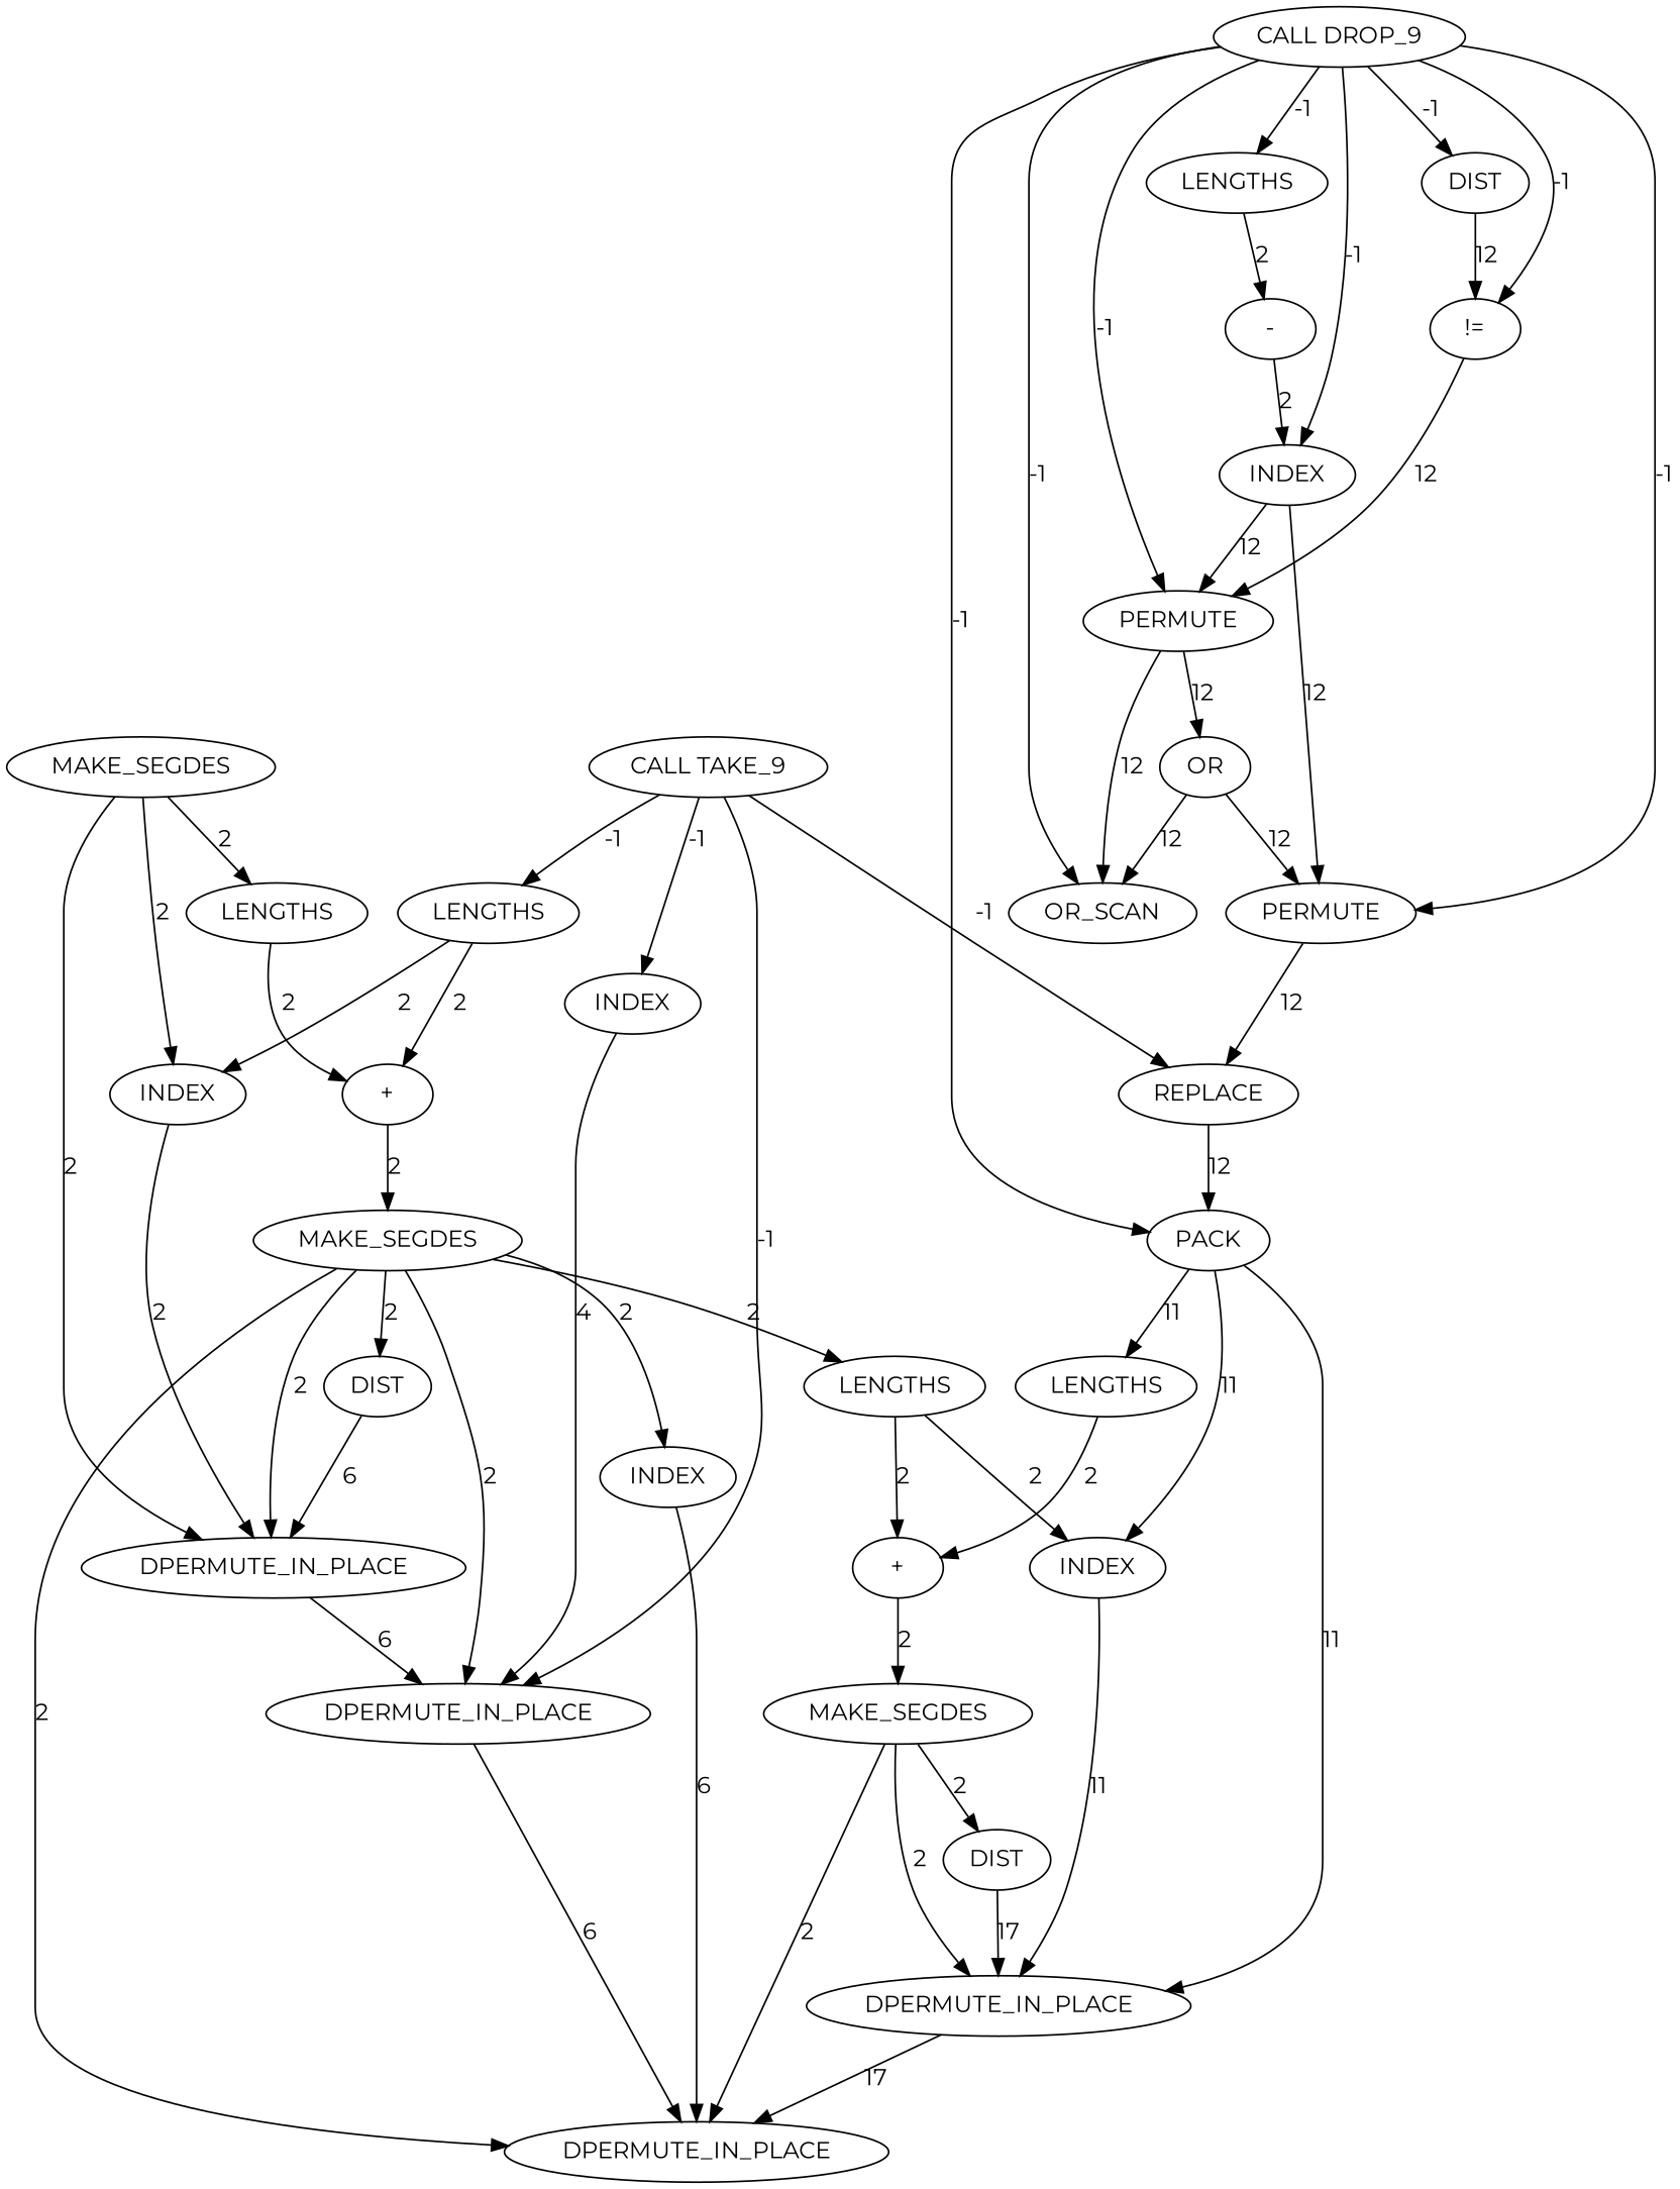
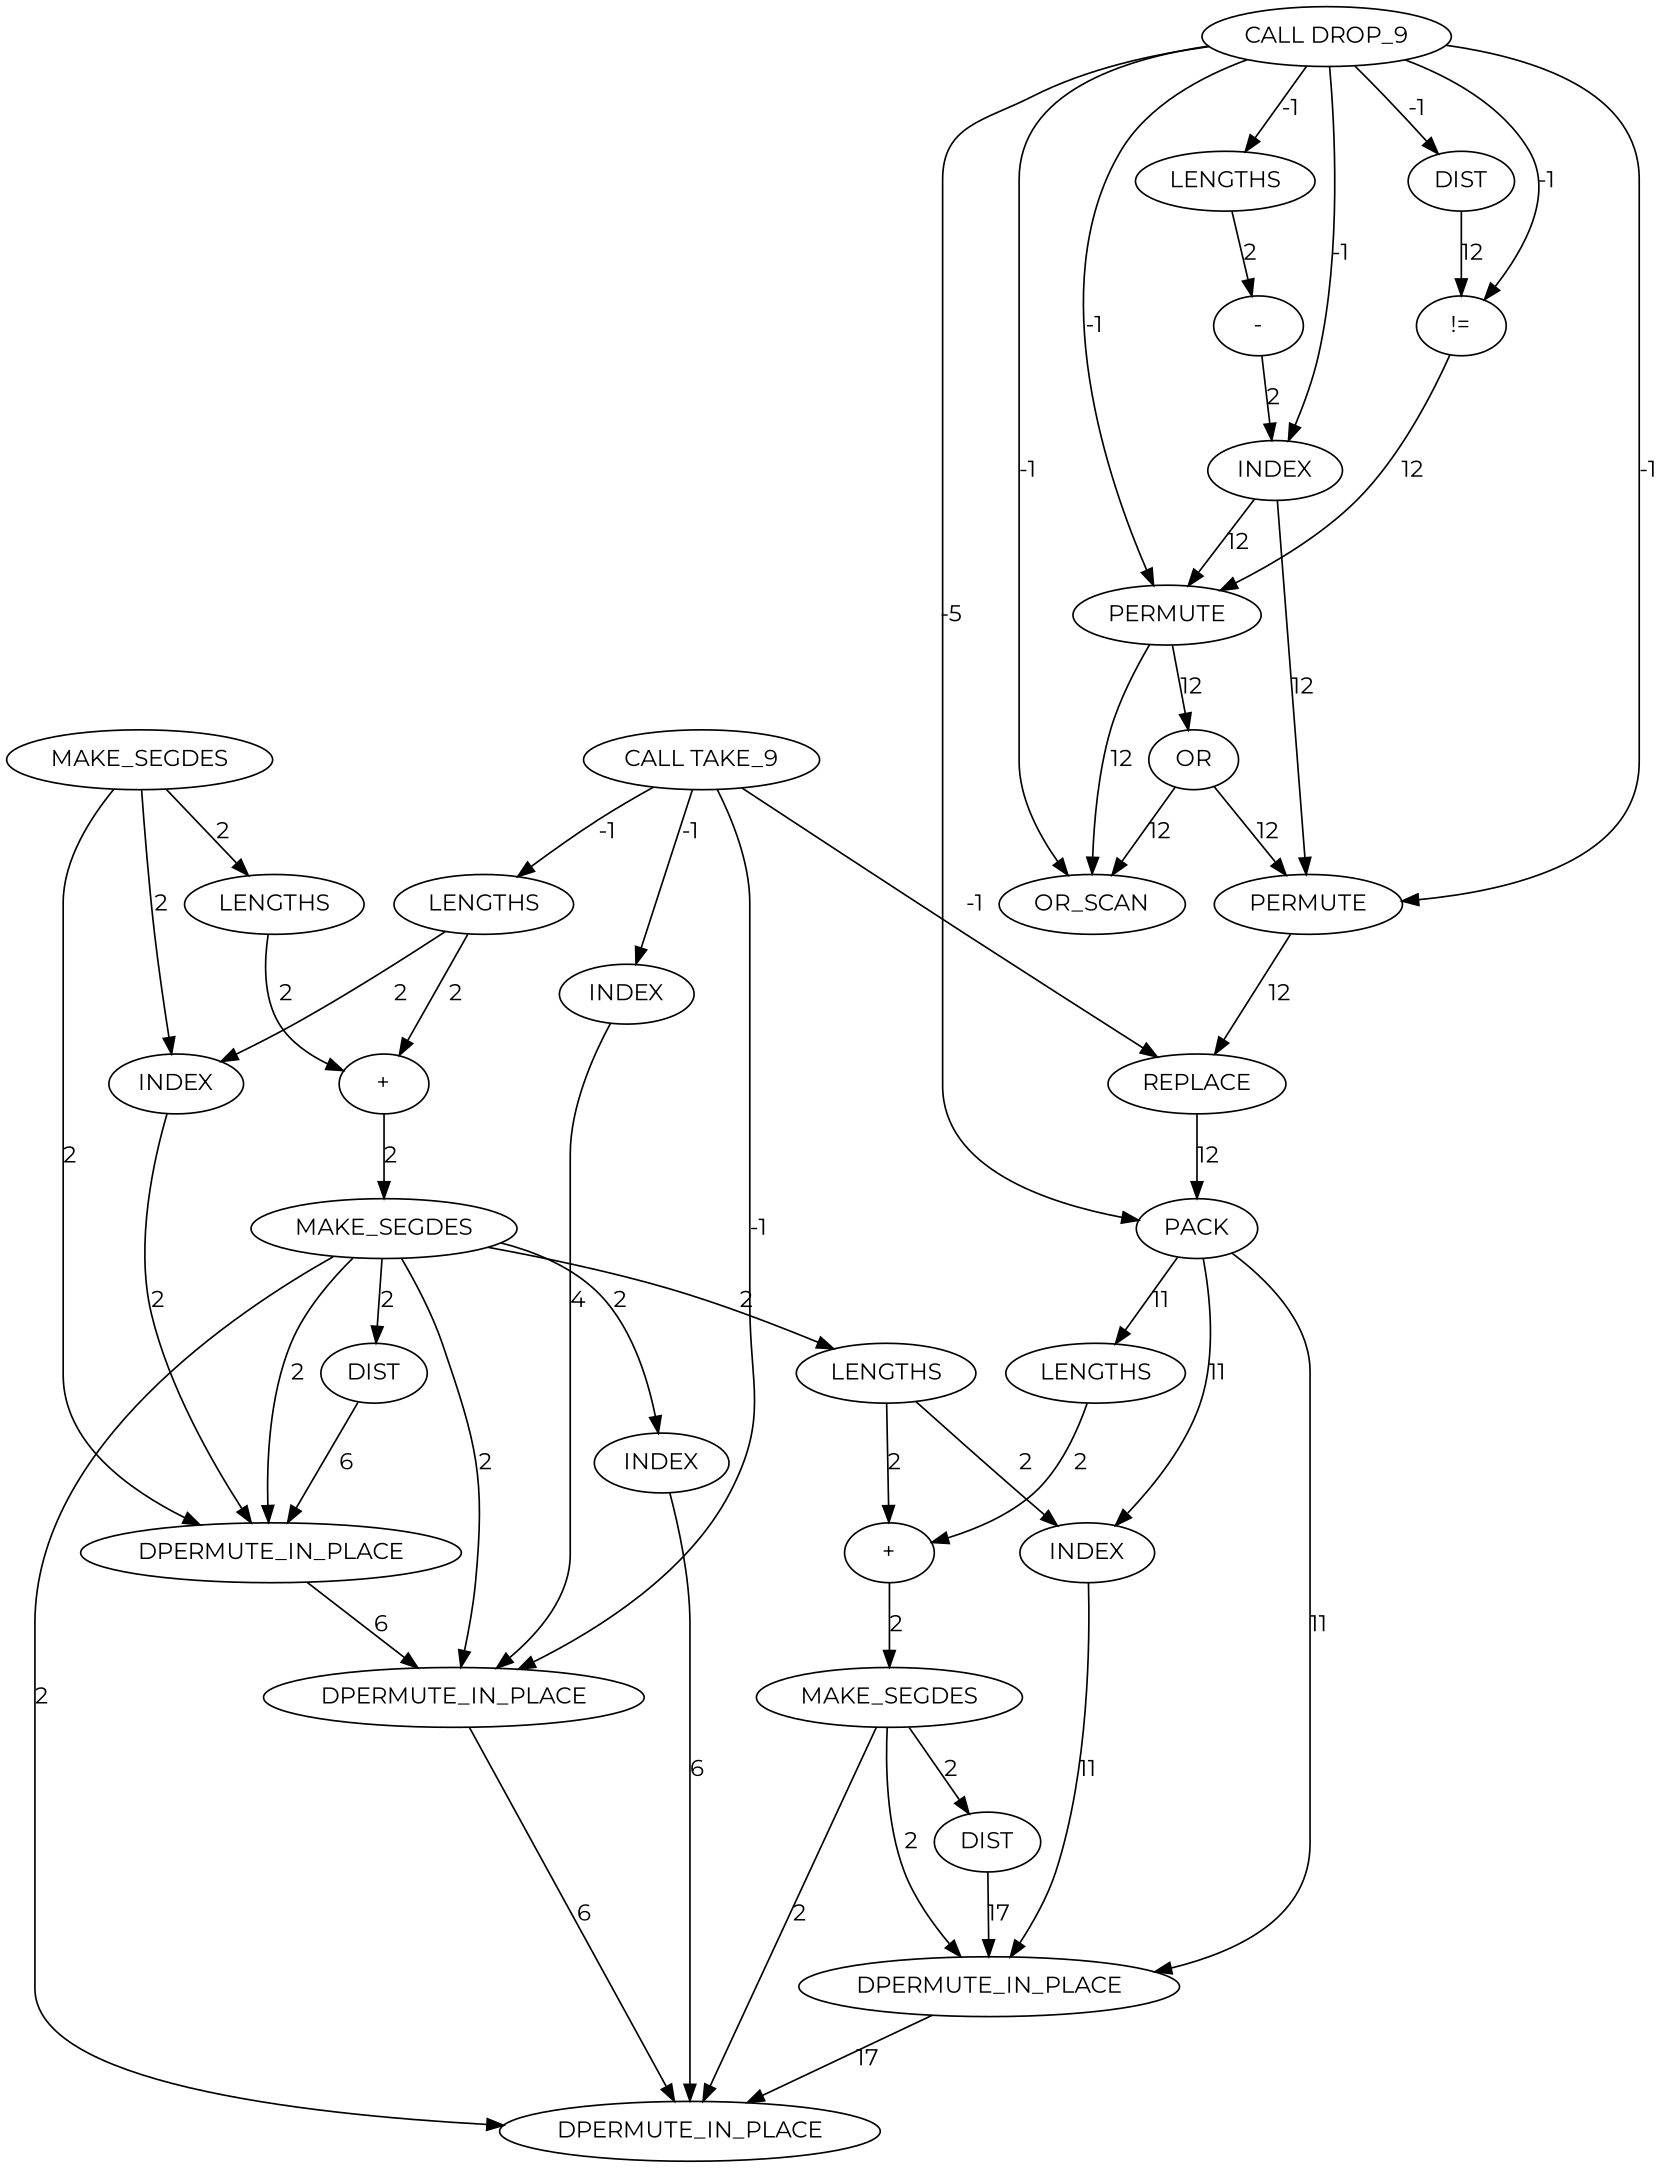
  digraph {
    fontname=Montserrat
    node [cost=129 fontname=Montserrat]
    edge [cost=2 fontname=Montserrat]
    n1 [cost=429 label=INDEX]
    n2 [cost=343 label=DPERMUTE_IN_PLACE]
    n3 [cost=172 label=DPERMUTE_IN_PLACE]
    n4 [cost=0 label="CALL TAKE_9"]
    n5 [cost=172 label=DPERMUTE_IN_PLACE]
    n6 [cost=87 label=LENGTHS]
    n7 [cost=4085 label=INDEX]
    n8 [cost=1419 label=REPLACE]
    n9 [cost=473 label=INDEX]
    n10 [label="+"]
    n11 [cost=258 label=INDEX]
    n12 [cost=85 label=MAKE_SEGDES]
    n13 [cost=85 label=LENGTHS]
    n14 [cost=172 label=DPERMUTE_IN_PLACE]
    n15 [cost=85 label=MAKE_SEGDES]
    n16 [cost=85 label=LENGTHS]
    n17 [cost=86 label=DIST]
    n18 [label="+"]
    n19 [cost=0 label="CALL DROP_9"]
    n20 [cost=2237 label=PERMUTE]
    n21 [label=LENGTHS]
    n22 [cost=2151 label=DIST]
    n23 [cost=258 label=PACK]
    n24 [cost=1504 label="!="]
    n25 [cost=301 label=INDEX]
    n26 [cost=1461 label=OR_SCAN]
    n27 [cost=301 label=PERMUTE]
    n28 [label="-"]
    n29 [cost=86 label=LENGTHS]
    n30 [cost=301 label=OR]
    n31 [cost=44 label=MAKE_SEGDES]
    n32 [cost=87 label=DIST]
    n1 -> n2 [cost=11 label=11]
    n2 -> n3 [cost=17 label=17]
    n4 -> n5 [cost=-1 label=-1]
    n4 -> n6 [cost=-1 label=-1]
    n4 -> n7 [cost=-1 label=-1]
    n4 -> n8 [cost=-1 label=-1]
    n5 -> n3 [cost=6 label=6]
    n6 -> n9 [label=2]
    n6 -> n10 [label=2]
    n7 -> n5 [cost=4 label=4]
    n8 -> n23 [cost=12 label=12]
    n9 -> n14 [label=2]
    n10 -> n15 [label=2]
    n11 -> n3 [cost=6 label=6]
    n12 -> n9 [label=2]
    n12 -> n13 [label=2]
    n12 -> n14 [label=2]
    n13 -> n10 [label=2]
    n14 -> n5 [cost=6 label=6]
    n15 -> n3 [label=2]
    n15 -> n5 [label=2]
    n15 -> n11 [label=2]
    n15 -> n14 [label=2]
    n15 -> n16 [label=2]
    n15 -> n17 [label=2]
    n16 -> n1 [label=2]
    n16 -> n18 [label=2]
    n17 -> n14 [cost=6 label=6]
    n18 -> n31 [label=2]
    n19 -> n20 [cost=-1 label=-1]
    n19 -> n21 [cost=-1 label=-1]
    n19 -> n22 [cost=-1 label=-1]
-   n19 -> n23 [cost=-1 label=-1]
+   n19 -> n23 [cost=-1 label=-5]
    n19 -> n24 [cost=-1 label=-1]
    n19 -> n25 [cost=-1 label=-1]
    n19 -> n26 [cost=-1 label=-1]
    n19 -> n27 [cost=-1 label=-1]
    n20 -> n8 [cost=12 label=12]
    n21 -> n28 [label=2]
    n22 -> n24 [cost=12 label=12]
    n23 -> n1 [cost=11 label=11]
    n23 -> n2 [cost=11 label=11]
    n23 -> n29 [cost=11 label=11]
    n24 -> n27 [cost=12 label=12]
    n25 -> n20 [cost=12 label=12]
    n25 -> n27 [cost=12 label=12]
    n27 -> n26 [cost=12 label=12]
    n27 -> n30 [cost=12 label=12]
    n28 -> n25 [label=2]
    n29 -> n18 [label=2]
    n30 -> n20 [cost=12 label=12]
    n30 -> n26 [cost=12 label=12]
    n31 -> n2 [label=2]
    n31 -> n3 [label=2]
    n31 -> n32 [label=2]
    n32 -> n2 [cost=17 label=17]
  }
